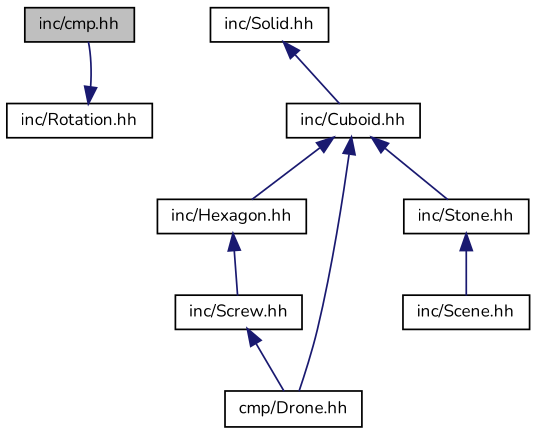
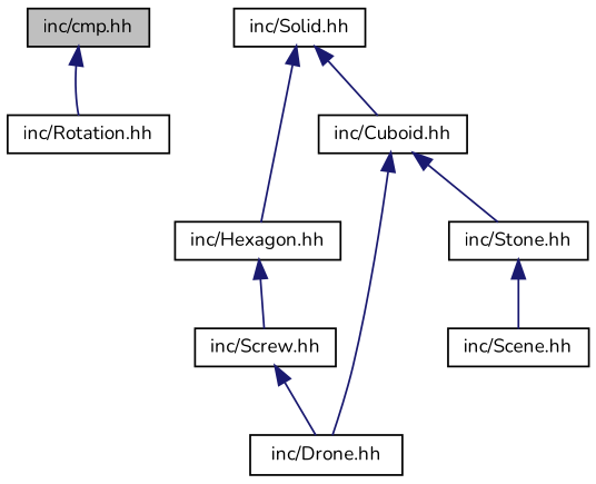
  digraph {
    fontname=Nunito
    node [color=black fillcolor=white fontname=Nunito fontsize=10 shape=record style=filled]
    edge [color=midnightblue dir=back fontname=Nunito fontsize=10 labelfontname=Helvetica labelfontsize=10 style=solid]
    n1 [fillcolor=grey75 fontcolor=black height=0.2 label="inc/cmp.hh" width=0.4]
    n2 [height=0.2 label="inc/Rotation.hh" width=0.4]
    n3 [height=0.2 label="inc/Solid.hh" width=0.4]
    n4 [height=0.2 label="inc/Cuboid.hh" width=0.4]
    n5 [height=0.2 label="inc/Hexagon.hh" width=0.4]
-   n6 [height=0.2 label="cmp/Drone.hh" width=0.4]
+   n6 [height=0.2 label="inc/Drone.hh" width=0.4]
    n7 [height=0.2 label="inc/Stone.hh" width=0.4]
    n8 [height=0.2 label="inc/Screw.hh" width=0.4]
    n9 [height=0.2 label="inc/Scene.hh" width=0.4]
-   n2 -> n1
+   n1 -> n2
    n3 -> n4
-   n4 -> n5
+   n3 -> n5
    n4 -> n6
    n4 -> n7
    n5 -> n8
    n7 -> n9
    n8 -> n6
  }
